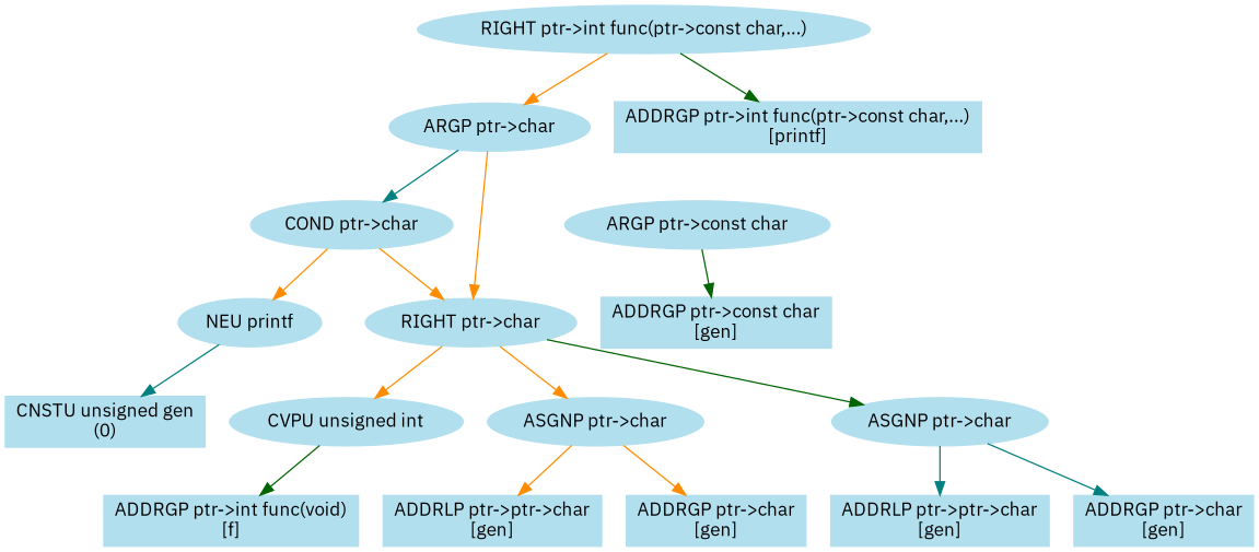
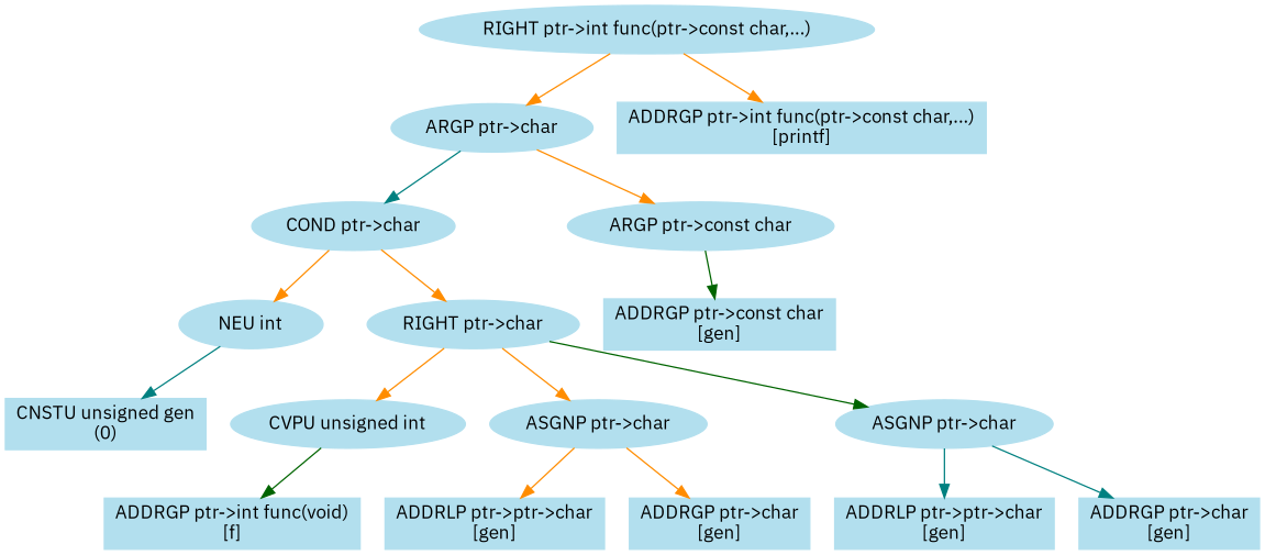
  digraph {
    fontname="IBM Plex Sans"
    node [color=lightblue2 fontname="IBM Plex Sans" style=filled]
    edge [color=darkorange fontname="IBM Plex Sans"]
    n1 [label="RIGHT ptr->int func(ptr->const char,...)"]
    n2 [label="ARGP ptr->char"]
    n3 [label="ADDRGP ptr->int func(ptr->const char,...)\n\[printf\]" shape=box]
    n4 [label="COND ptr->char"]
    n5 [label="ARGP ptr->const char"]
-   n6 [label="NEU printf"]
+   n6 [label="NEU int"]
    n7 [label="RIGHT ptr->char"]
    n8 [label="ADDRGP ptr->const char\n\[gen\]" shape=box]
    n9 [label="CNSTU unsigned gen\n\(0\)" shape=box]
    n10 [label="CVPU unsigned int"]
    n11 [label="ASGNP ptr->char"]
    n12 [label="ASGNP ptr->char"]
    n13 [label="ADDRGP ptr->int func(void)\n\[f\]" shape=box]
    n14 [label="ADDRLP ptr->ptr->char\n\[gen\]" shape=box]
    n15 [label="ADDRGP ptr->char\n\[gen\]" shape=box]
    n16 [label="ADDRLP ptr->ptr->char\n\[gen\]" shape=box]
    n17 [label="ADDRGP ptr->char\n\[gen\]" shape=box]
    n1 -> n2
-   n1 -> n3 [color=darkgreen]
+   n1 -> n3
    n2 -> n4 [color=teal]
-   n2 -> n7
+   n2 -> n5
    n4 -> n6
    n4 -> n7
    n5 -> n8 [color=darkgreen]
    n6 -> n9 [color=teal]
    n7 -> n10
    n7 -> n11
    n7 -> n12 [color=darkgreen]
    n10 -> n13 [color=darkgreen]
    n11 -> n14
    n11 -> n15
    n12 -> n16 [color=teal]
    n12 -> n17 [color=teal]
  }
